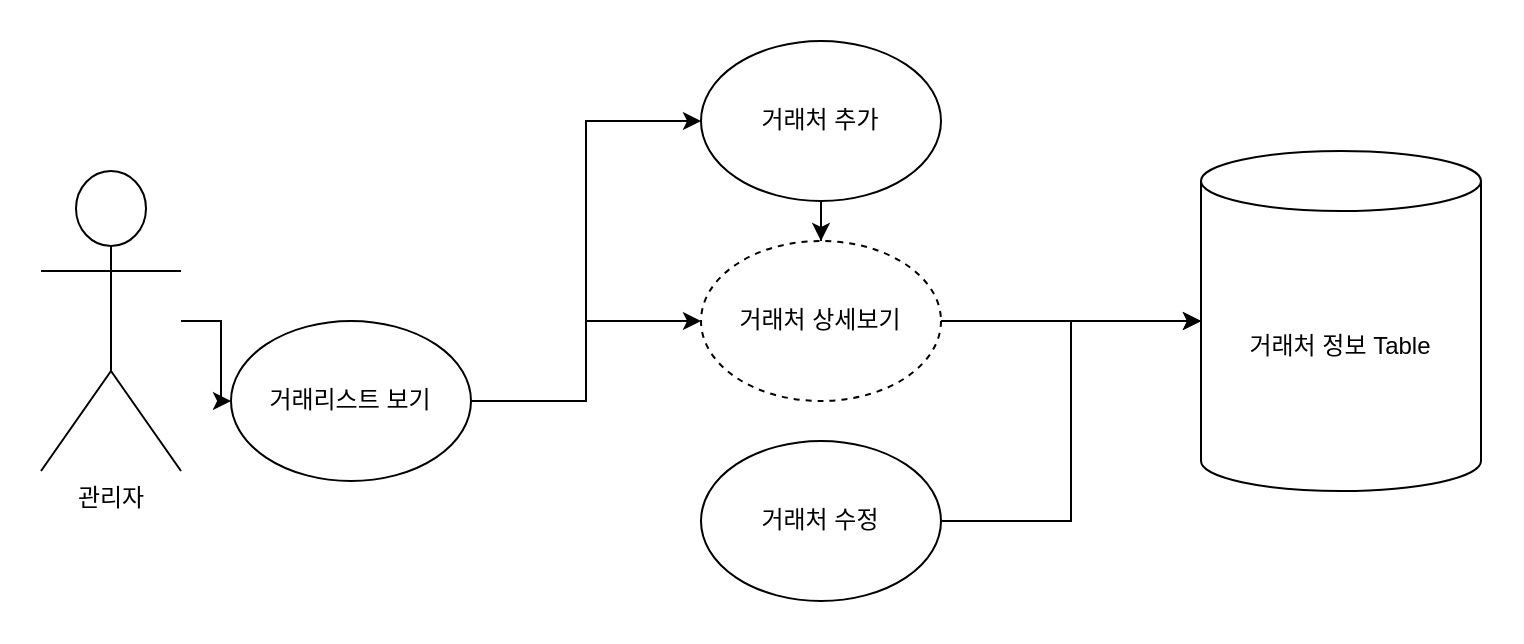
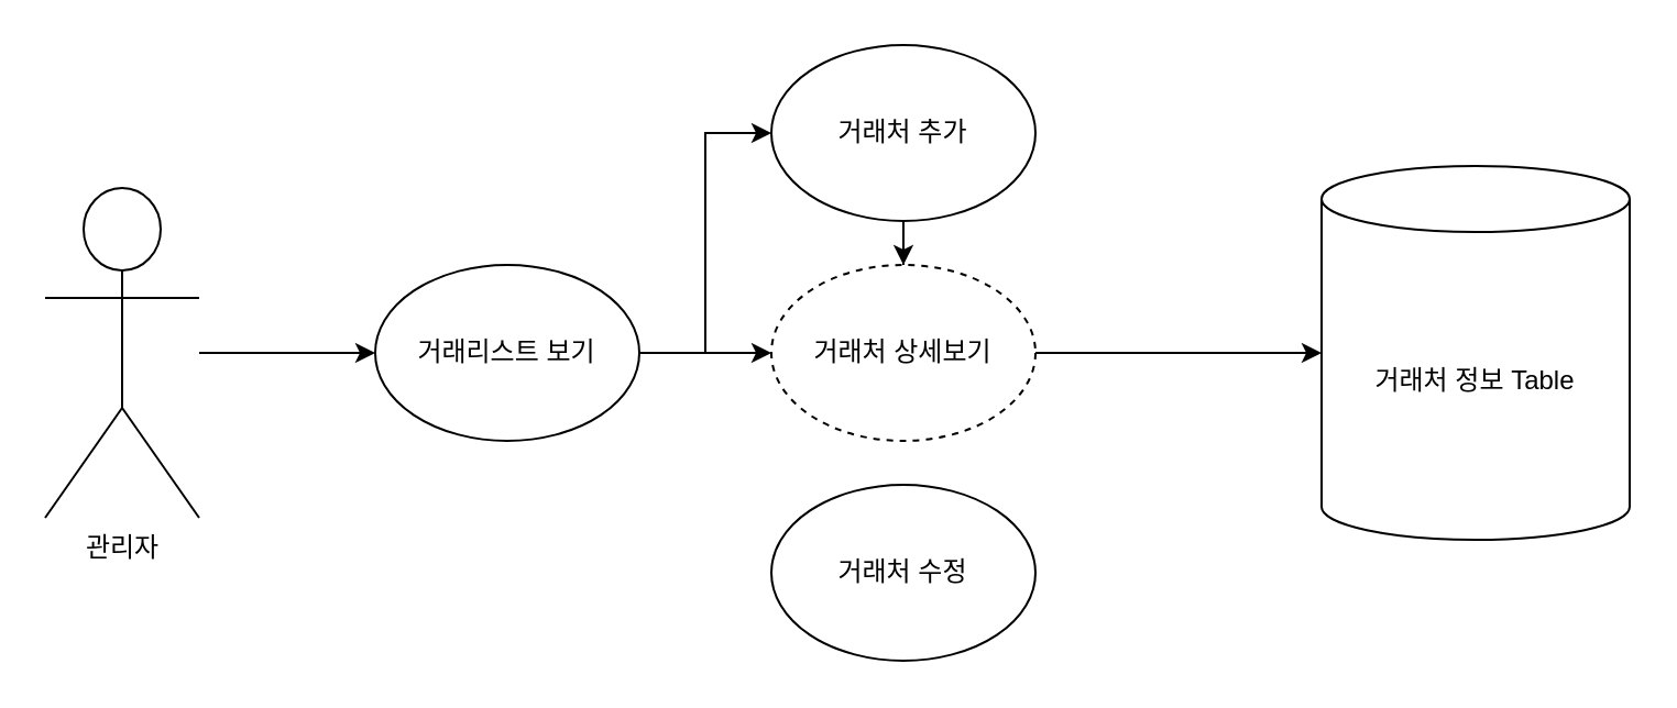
  <mxCell id="0" />
  <mxCell id="1" parent="0" />
  <mxCell id="2" style="edgeStyle=orthogonalEdgeStyle;rounded=0;orthogonalLoop=1;jettySize=auto;html=1;entryX=0;entryY=0.5;entryDx=0;entryDy=0;" edge="1" parent="1" source="3" target="6"><mxGeometry relative="1" as="geometry" /></mxCell>
  <mxCell id="3" value="관리자" style="shape=umlActor;verticalLabelPosition=bottom;verticalAlign=top;html=1;outlineConnect=0;" vertex="1" parent="1"><mxGeometry x="20" y="85" width="70" height="150" as="geometry" /></mxCell>
  <mxCell id="4" style="edgeStyle=orthogonalEdgeStyle;rounded=0;orthogonalLoop=1;jettySize=auto;html=1;entryX=0;entryY=0.5;entryDx=0;entryDy=0;" edge="1" parent="1" source="6" target="8"><mxGeometry relative="1" as="geometry" /></mxCell>
  <mxCell id="5" style="edgeStyle=orthogonalEdgeStyle;rounded=0;orthogonalLoop=1;jettySize=auto;html=1;entryX=0;entryY=0.5;entryDx=0;entryDy=0;" edge="1" parent="1" source="6" target="10"><mxGeometry relative="1" as="geometry" /></mxCell>
- <mxCell id="6" value="거래리스트 보기" style="ellipse;whiteSpace=wrap;html=1;" vertex="1" parent="1"><mxGeometry x="115" y="160" width="120" height="80" as="geometry" /></mxCell>
+ <mxCell id="6" value="거래리스트 보기" style="ellipse;whiteSpace=wrap;html=1;" vertex="1" parent="1"><mxGeometry x="170" y="120" width="120" height="80" as="geometry" /></mxCell>
  <mxCell id="7" style="edgeStyle=orthogonalEdgeStyle;rounded=0;orthogonalLoop=1;jettySize=auto;html=1;" edge="1" parent="1" source="8" target="10"><mxGeometry relative="1" as="geometry" /></mxCell>
  <mxCell id="8" value="거래처 추가" style="ellipse;whiteSpace=wrap;html=1;" vertex="1" parent="1"><mxGeometry x="350" y="20" width="120" height="80" as="geometry" /></mxCell>
  <mxCell id="9" style="edgeStyle=orthogonalEdgeStyle;rounded=0;orthogonalLoop=1;jettySize=auto;html=1;entryX=0;entryY=0.5;entryDx=0;entryDy=0;entryPerimeter=0;" edge="1" parent="1" source="10" target="13"><mxGeometry relative="1" as="geometry" /></mxCell>
  <mxCell id="10" value="거래처 상세보기" style="ellipse;whiteSpace=wrap;html=1;dashed=1;" vertex="1" parent="1"><mxGeometry x="350" y="120" width="120" height="80" as="geometry" /></mxCell>
- <mxCell id="11" style="edgeStyle=orthogonalEdgeStyle;rounded=0;orthogonalLoop=1;jettySize=auto;html=1;entryX=0;entryY=0.5;entryDx=0;entryDy=0;entryPerimeter=0;" edge="1" parent="1" source="12" target="13"><mxGeometry relative="1" as="geometry" /></mxCell>
  <mxCell id="12" value="거래처 수정" style="ellipse;whiteSpace=wrap;html=1;" vertex="1" parent="1"><mxGeometry x="350" y="220" width="120" height="80" as="geometry" /></mxCell>
  <mxCell id="13" value="거래처 정보 Table" style="shape=cylinder3;whiteSpace=wrap;html=1;boundedLbl=1;backgroundOutline=1;size=15;" vertex="1" parent="1"><mxGeometry x="600" y="75" width="140" height="170" as="geometry" /></mxCell>
